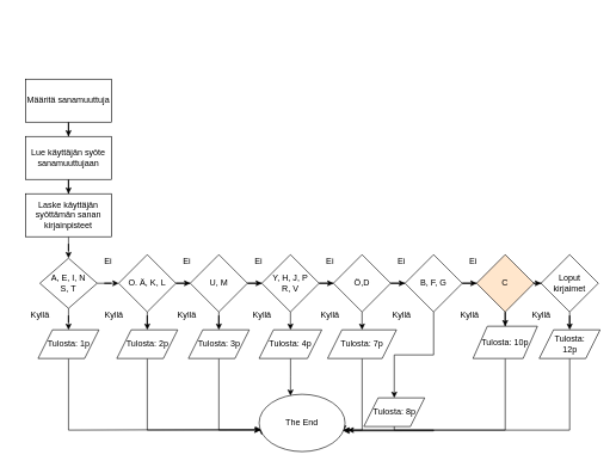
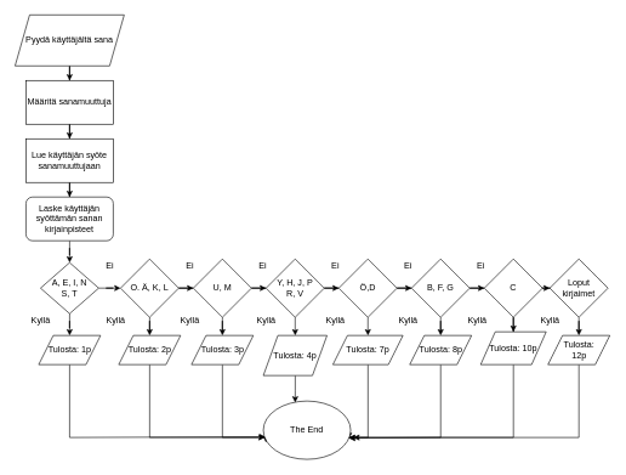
  <mxCell id="0" />
  <mxCell id="1" parent="0" />
+ <mxCell id="2" value="" style="edgeStyle=orthogonalEdgeStyle;rounded=0;orthogonalLoop=1;jettySize=auto;html=1;" edge="1" parent="1" source="3" target="5"><mxGeometry relative="1" as="geometry" /></mxCell>
+ <mxCell id="3" value="Pyydä käyttäjältä sana" style="shape=parallelogram;perimeter=parallelogramPerimeter;whiteSpace=wrap;html=1;fixedSize=1;" vertex="1" parent="1"><mxGeometry x="20" y="20" width="150" height="70" as="geometry" /></mxCell>
  <mxCell id="4" value="" style="edgeStyle=orthogonalEdgeStyle;rounded=0;orthogonalLoop=1;jettySize=auto;html=1;" edge="1" parent="1" source="5" target="7"><mxGeometry relative="1" as="geometry" /></mxCell>
  <mxCell id="5" value="Määritä sanamuuttuja" style="whiteSpace=wrap;html=1;" vertex="1" parent="1"><mxGeometry x="35" y="110" width="120" height="60" as="geometry" /></mxCell>
  <mxCell id="6" value="" style="edgeStyle=orthogonalEdgeStyle;rounded=0;orthogonalLoop=1;jettySize=auto;html=1;" edge="1" parent="1" source="7" target="9"><mxGeometry relative="1" as="geometry" /></mxCell>
  <mxCell id="7" value="Lue käyttäjän syöte&lt;br&gt;sanamuuttujaan" style="whiteSpace=wrap;html=1;" vertex="1" parent="1"><mxGeometry x="35" y="190" width="120" height="60" as="geometry" /></mxCell>
  <mxCell id="8" value="" style="edgeStyle=orthogonalEdgeStyle;rounded=0;orthogonalLoop=1;jettySize=auto;html=1;" edge="1" parent="1" source="9" target="12"><mxGeometry relative="1" as="geometry" /></mxCell>
- <mxCell id="9" value="Laske käyttäjän syöttämän sanan&lt;br&gt;kirjainpisteet" style="whiteSpace=wrap;html=1;" vertex="1" parent="1"><mxGeometry x="35" y="270" width="120" height="60" as="geometry" /></mxCell>
+ <mxCell id="9" value="Laske käyttäjän syöttämän sanan&lt;br&gt;kirjainpisteet" style="whiteSpace=wrap;html=1;rounded=1;" vertex="1" parent="1"><mxGeometry x="35" y="270" width="120" height="60" as="geometry" /></mxCell>
  <mxCell id="10" value="" style="edgeStyle=orthogonalEdgeStyle;rounded=0;orthogonalLoop=1;jettySize=auto;html=1;" edge="1" parent="1" source="12" target="15"><mxGeometry relative="1" as="geometry" /></mxCell>
  <mxCell id="11" value="" style="edgeStyle=orthogonalEdgeStyle;rounded=0;orthogonalLoop=1;jettySize=auto;html=1;" edge="1" parent="1" source="12" target="32"><mxGeometry relative="1" as="geometry" /></mxCell>
  <mxCell id="12" value="A, E, I, N&lt;br&gt;S, T" style="rhombus;whiteSpace=wrap;html=1;" vertex="1" parent="1"><mxGeometry x="55" y="360" width="80" height="70" as="geometry" /></mxCell>
  <mxCell id="13" value="" style="edgeStyle=orthogonalEdgeStyle;rounded=0;orthogonalLoop=1;jettySize=auto;html=1;" edge="1" parent="1" source="15" target="18"><mxGeometry relative="1" as="geometry" /></mxCell>
  <mxCell id="14" value="" style="edgeStyle=orthogonalEdgeStyle;rounded=0;orthogonalLoop=1;jettySize=auto;html=1;" edge="1" parent="1" source="15" target="40"><mxGeometry relative="1" as="geometry" /></mxCell>
  <mxCell id="15" value="O. Ä, K, L" style="rhombus;whiteSpace=wrap;html=1;" vertex="1" parent="1"><mxGeometry x="165" y="355" width="80" height="80" as="geometry" /></mxCell>
  <mxCell id="16" value="" style="edgeStyle=orthogonalEdgeStyle;rounded=0;orthogonalLoop=1;jettySize=auto;html=1;" edge="1" parent="1" source="18" target="21"><mxGeometry relative="1" as="geometry" /></mxCell>
  <mxCell id="17" value="" style="edgeStyle=orthogonalEdgeStyle;rounded=0;orthogonalLoop=1;jettySize=auto;html=1;" edge="1" parent="1" source="18" target="42"><mxGeometry relative="1" as="geometry" /></mxCell>
  <mxCell id="18" value="U, M" style="rhombus;whiteSpace=wrap;html=1;" vertex="1" parent="1"><mxGeometry x="265" y="355" width="80" height="80" as="geometry" /></mxCell>
  <mxCell id="19" value="" style="edgeStyle=orthogonalEdgeStyle;rounded=0;orthogonalLoop=1;jettySize=auto;html=1;" edge="1" parent="1" source="21" target="24"><mxGeometry relative="1" as="geometry" /></mxCell>
  <mxCell id="20" value="" style="edgeStyle=orthogonalEdgeStyle;rounded=0;orthogonalLoop=1;jettySize=auto;html=1;" edge="1" parent="1" source="21" target="44"><mxGeometry relative="1" as="geometry" /></mxCell>
  <mxCell id="21" value="Y, H, J, P&lt;br&gt;R, V" style="rhombus;whiteSpace=wrap;html=1;" vertex="1" parent="1"><mxGeometry x="365" y="355" width="80" height="80" as="geometry" /></mxCell>
  <mxCell id="22" value="" style="edgeStyle=orthogonalEdgeStyle;rounded=0;orthogonalLoop=1;jettySize=auto;html=1;" edge="1" parent="1" source="24" target="27"><mxGeometry relative="1" as="geometry" /></mxCell>
  <mxCell id="23" value="" style="edgeStyle=orthogonalEdgeStyle;rounded=0;orthogonalLoop=1;jettySize=auto;html=1;" edge="1" parent="1" source="24" target="46"><mxGeometry relative="1" as="geometry" /></mxCell>
  <mxCell id="24" value="Ö,D" style="rhombus;whiteSpace=wrap;html=1;" vertex="1" parent="1"><mxGeometry x="465" y="355" width="80" height="80" as="geometry" /></mxCell>
  <mxCell id="25" value="" style="edgeStyle=orthogonalEdgeStyle;rounded=0;orthogonalLoop=1;jettySize=auto;html=1;" edge="1" parent="1" source="27" target="30"><mxGeometry relative="1" as="geometry" /></mxCell>
  <mxCell id="26" value="" style="edgeStyle=orthogonalEdgeStyle;rounded=0;orthogonalLoop=1;jettySize=auto;html=1;" edge="1" parent="1" source="27" target="48"><mxGeometry relative="1" as="geometry" /></mxCell>
  <mxCell id="27" value="B, F, G" style="rhombus;whiteSpace=wrap;html=1;" vertex="1" parent="1"><mxGeometry x="565" y="355" width="80" height="80" as="geometry" /></mxCell>
  <mxCell id="28" value="" style="edgeStyle=orthogonalEdgeStyle;rounded=0;orthogonalLoop=1;jettySize=auto;html=1;" edge="1" parent="1" source="30" target="50"><mxGeometry relative="1" as="geometry" /></mxCell>
  <mxCell id="29" value="" style="edgeStyle=orthogonalEdgeStyle;rounded=0;orthogonalLoop=1;jettySize=auto;html=1;" edge="1" parent="1" source="30" target="52"><mxGeometry relative="1" as="geometry" /></mxCell>
- <mxCell id="30" value="C" style="rhombus;whiteSpace=wrap;html=1;fillColor=#ffe6cc;" vertex="1" parent="1"><mxGeometry x="665" y="355" width="80" height="80" as="geometry" /></mxCell>
+ <mxCell id="30" value="C" style="rhombus;whiteSpace=wrap;html=1;" vertex="1" parent="1"><mxGeometry x="665" y="355" width="80" height="80" as="geometry" /></mxCell>
  <mxCell id="31" style="edgeStyle=orthogonalEdgeStyle;rounded=0;orthogonalLoop=1;jettySize=auto;html=1;entryX=0.023;entryY=0.613;entryDx=0;entryDy=0;entryPerimeter=0;" edge="1" parent="1" source="32" target="63"><mxGeometry relative="1" as="geometry"><mxPoint x="365" y="600" as="targetPoint" /><Array as="points"><mxPoint x="95" y="600" /></Array></mxGeometry></mxCell>
  <mxCell id="32" value="Tulosta: 1p" style="shape=parallelogram;perimeter=parallelogramPerimeter;whiteSpace=wrap;html=1;fixedSize=1;" vertex="1" parent="1"><mxGeometry x="52.5" y="460" width="85" height="40" as="geometry" /></mxCell>
  <mxCell id="33" value="Ei" style="text;html=1;resizable=0;autosize=1;align=center;verticalAlign=middle;points=[];fillColor=none;strokeColor=none;rounded=0;" vertex="1" parent="1"><mxGeometry x="135" y="355" width="30" height="20" as="geometry" /></mxCell>
  <mxCell id="34" value="Ei" style="text;html=1;resizable=0;autosize=1;align=center;verticalAlign=middle;points=[];fillColor=none;strokeColor=none;rounded=0;" vertex="1" parent="1"><mxGeometry x="245" y="355" width="30" height="20" as="geometry" /></mxCell>
  <mxCell id="35" value="Ei" style="text;html=1;resizable=0;autosize=1;align=center;verticalAlign=middle;points=[];fillColor=none;strokeColor=none;rounded=0;" vertex="1" parent="1"><mxGeometry x="345" y="355" width="30" height="20" as="geometry" /></mxCell>
  <mxCell id="36" value="Ei" style="text;html=1;resizable=0;autosize=1;align=center;verticalAlign=middle;points=[];fillColor=none;strokeColor=none;rounded=0;" vertex="1" parent="1"><mxGeometry x="445" y="355" width="30" height="20" as="geometry" /></mxCell>
  <mxCell id="37" value="Ei" style="text;html=1;resizable=0;autosize=1;align=center;verticalAlign=middle;points=[];fillColor=none;strokeColor=none;rounded=0;" vertex="1" parent="1"><mxGeometry x="545" y="355" width="30" height="20" as="geometry" /></mxCell>
  <mxCell id="38" value="Ei" style="text;html=1;resizable=0;autosize=1;align=center;verticalAlign=middle;points=[];fillColor=none;strokeColor=none;rounded=0;" vertex="1" parent="1"><mxGeometry x="645" y="355" width="30" height="20" as="geometry" /></mxCell>
  <mxCell id="39" style="edgeStyle=orthogonalEdgeStyle;rounded=0;orthogonalLoop=1;jettySize=auto;html=1;entryX=0.031;entryY=0.713;entryDx=0;entryDy=0;entryPerimeter=0;" edge="1" parent="1" source="40" target="63"><mxGeometry relative="1" as="geometry"><mxPoint x="205" y="610" as="targetPoint" /><Array as="points"><mxPoint x="205" y="600" /><mxPoint x="365" y="600" /></Array></mxGeometry></mxCell>
  <mxCell id="40" value="Tulosta: 2p" style="shape=parallelogram;perimeter=parallelogramPerimeter;whiteSpace=wrap;html=1;fixedSize=1;" vertex="1" parent="1"><mxGeometry x="162.5" y="460" width="85" height="40" as="geometry" /></mxCell>
  <mxCell id="41" style="edgeStyle=orthogonalEdgeStyle;rounded=0;orthogonalLoop=1;jettySize=auto;html=1;" edge="1" parent="1" source="42" target="63"><mxGeometry relative="1" as="geometry"><mxPoint x="305" y="600" as="targetPoint" /><Array as="points"><mxPoint x="305" y="600" /></Array></mxGeometry></mxCell>
  <mxCell id="42" value="Tulosta: 3p" style="shape=parallelogram;perimeter=parallelogramPerimeter;whiteSpace=wrap;html=1;fixedSize=1;" vertex="1" parent="1"><mxGeometry x="262.5" y="460" width="85" height="40" as="geometry" /></mxCell>
  <mxCell id="43" style="edgeStyle=orthogonalEdgeStyle;rounded=0;orthogonalLoop=1;jettySize=auto;html=1;entryX=0.365;entryY=0.025;entryDx=0;entryDy=0;entryPerimeter=0;" edge="1" parent="1" source="44" target="63"><mxGeometry relative="1" as="geometry" /></mxCell>
- <mxCell id="44" value="Tulosta: 4p" style="shape=parallelogram;perimeter=parallelogramPerimeter;whiteSpace=wrap;html=1;fixedSize=1;" vertex="1" parent="1"><mxGeometry x="361.25" y="460" width="87.5" height="40" as="geometry" /></mxCell>
+ <mxCell id="44" value="Tulosta: 4p" style="shape=parallelogram;perimeter=parallelogramPerimeter;whiteSpace=wrap;html=1;fixedSize=1;" vertex="1" parent="1"><mxGeometry x="361.25" y="460" width="87.5" height="55" as="geometry" /></mxCell>
  <mxCell id="45" value="" style="edgeStyle=orthogonalEdgeStyle;rounded=0;orthogonalLoop=1;jettySize=auto;html=1;entryX=0.981;entryY=0.625;entryDx=0;entryDy=0;entryPerimeter=0;" edge="1" parent="1" source="46" target="63"><mxGeometry relative="1" as="geometry"><mxPoint x="505" y="600" as="targetPoint" /><Array as="points"><mxPoint x="505" y="600" /></Array></mxGeometry></mxCell>
  <mxCell id="46" value="Tulosta: 7p" style="shape=parallelogram;perimeter=parallelogramPerimeter;whiteSpace=wrap;html=1;fixedSize=1;" vertex="1" parent="1"><mxGeometry x="456.88" y="460" width="96.25" height="40" as="geometry" /></mxCell>
  <mxCell id="47" style="edgeStyle=orthogonalEdgeStyle;rounded=0;orthogonalLoop=1;jettySize=auto;html=1;entryX=0.981;entryY=0.638;entryDx=0;entryDy=0;entryPerimeter=0;" edge="1" parent="1" source="48" target="63"><mxGeometry relative="1" as="geometry"><mxPoint x="605" y="600" as="targetPoint" /><Array as="points"><mxPoint x="605" y="600" /></Array></mxGeometry></mxCell>
- <mxCell id="48" value="Tulosta: 8p" style="shape=parallelogram;perimeter=parallelogramPerimeter;whiteSpace=wrap;html=1;fixedSize=1;" vertex="1" parent="1"><mxGeometry x="507.5" y="555" width="85" height="40" as="geometry" /></mxCell>
+ <mxCell id="48" value="Tulosta: 8p" style="shape=parallelogram;perimeter=parallelogramPerimeter;whiteSpace=wrap;html=1;fixedSize=1;" vertex="1" parent="1"><mxGeometry x="562.5" y="460" width="85" height="40" as="geometry" /></mxCell>
  <mxCell id="49" style="edgeStyle=orthogonalEdgeStyle;rounded=0;orthogonalLoop=1;jettySize=auto;html=1;entryX=1.031;entryY=0.625;entryDx=0;entryDy=0;entryPerimeter=0;" edge="1" parent="1" source="50" target="63"><mxGeometry relative="1" as="geometry"><mxPoint x="705" y="600" as="targetPoint" /><Array as="points"><mxPoint x="705" y="600" /></Array></mxGeometry></mxCell>
  <mxCell id="50" value="Tulosta: 10p" style="shape=parallelogram;perimeter=parallelogramPerimeter;whiteSpace=wrap;html=1;fixedSize=1;" vertex="1" parent="1"><mxGeometry x="660" y="455" width="90" height="45" as="geometry" /></mxCell>
  <mxCell id="51" value="" style="edgeStyle=orthogonalEdgeStyle;rounded=0;orthogonalLoop=1;jettySize=auto;html=1;" edge="1" parent="1" source="52" target="54"><mxGeometry relative="1" as="geometry" /></mxCell>
  <mxCell id="52" value="Loput kirjaimet" style="rhombus;whiteSpace=wrap;html=1;" vertex="1" parent="1"><mxGeometry x="755" y="355" width="80" height="80" as="geometry" /></mxCell>
  <mxCell id="53" style="edgeStyle=orthogonalEdgeStyle;rounded=0;orthogonalLoop=1;jettySize=auto;html=1;entryX=0.981;entryY=0.65;entryDx=0;entryDy=0;entryPerimeter=0;" edge="1" parent="1" source="54" target="63"><mxGeometry relative="1" as="geometry"><mxPoint x="795" y="600" as="targetPoint" /><Array as="points"><mxPoint x="795" y="600" /><mxPoint x="479" y="600" /></Array></mxGeometry></mxCell>
  <mxCell id="54" value="Tulosta: &lt;br&gt;12p" style="shape=parallelogram;perimeter=parallelogramPerimeter;whiteSpace=wrap;html=1;fixedSize=1;" vertex="1" parent="1"><mxGeometry x="752.5" y="460" width="85" height="40" as="geometry" /></mxCell>
  <mxCell id="55" value="Kyllä" style="text;html=1;resizable=0;autosize=1;align=center;verticalAlign=middle;points=[];fillColor=none;strokeColor=none;rounded=0;" vertex="1" parent="1"><mxGeometry x="35" y="430" width="40" height="20" as="geometry" /></mxCell>
  <mxCell id="56" value="Kyllä" style="text;html=1;resizable=0;autosize=1;align=center;verticalAlign=middle;points=[];fillColor=none;strokeColor=none;rounded=0;" vertex="1" parent="1"><mxGeometry x="137.5" y="430" width="40" height="20" as="geometry" /></mxCell>
  <mxCell id="57" value="Kyllä" style="text;html=1;resizable=0;autosize=1;align=center;verticalAlign=middle;points=[];fillColor=none;strokeColor=none;rounded=0;" vertex="1" parent="1"><mxGeometry x="240" y="430" width="40" height="20" as="geometry" /></mxCell>
  <mxCell id="58" value="Kyllä" style="text;html=1;resizable=0;autosize=1;align=center;verticalAlign=middle;points=[];fillColor=none;strokeColor=none;rounded=0;" vertex="1" parent="1"><mxGeometry x="345" y="430" width="40" height="20" as="geometry" /></mxCell>
  <mxCell id="59" value="Kyllä" style="text;html=1;resizable=0;autosize=1;align=center;verticalAlign=middle;points=[];fillColor=none;strokeColor=none;rounded=0;" vertex="1" parent="1"><mxGeometry x="440" y="430" width="40" height="20" as="geometry" /></mxCell>
  <mxCell id="60" value="Kyllä" style="text;html=1;resizable=0;autosize=1;align=center;verticalAlign=middle;points=[];fillColor=none;strokeColor=none;rounded=0;" vertex="1" parent="1"><mxGeometry x="540" y="430" width="40" height="20" as="geometry" /></mxCell>
  <mxCell id="61" value="Kyllä" style="text;html=1;resizable=0;autosize=1;align=center;verticalAlign=middle;points=[];fillColor=none;strokeColor=none;rounded=0;" vertex="1" parent="1"><mxGeometry x="635" y="430" width="40" height="20" as="geometry" /></mxCell>
  <mxCell id="62" value="Kyllä" style="text;html=1;resizable=0;autosize=1;align=center;verticalAlign=middle;points=[];fillColor=none;strokeColor=none;rounded=0;" vertex="1" parent="1"><mxGeometry x="735" y="430" width="40" height="20" as="geometry" /></mxCell>
  <mxCell id="63" value="The End" style="ellipse;whiteSpace=wrap;html=1;" vertex="1" parent="1"><mxGeometry x="361.25" y="550" width="120" height="80" as="geometry" /></mxCell>
